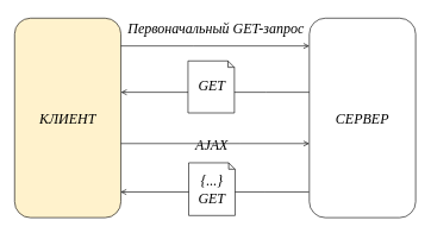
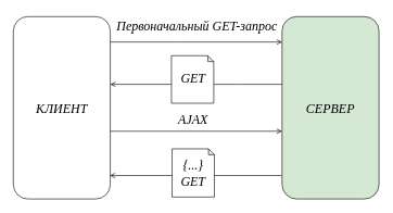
  <mxCell id="0" />
  <mxCell id="1" parent="0" />
- <mxCell id="2" value="КЛИЕНТ" style="rounded=1;whiteSpace=wrap;html=1;fontFamily=Gost type A regular;fontStyle=2;fontSource=https%3A%2F%2Fwebfonts.pro%2Flight-fonts%2F123-gost_type_a.html;fontSize=20;fillColor=#fff2cc;" parent="1" vertex="1"><mxGeometry x="20" y="25" width="149" height="280" as="geometry" /></mxCell>
- <mxCell id="3" value="СЕРВЕР" style="rounded=1;whiteSpace=wrap;html=1;fontFamily=Gost type A regular;fontStyle=2;fontSource=https%3A%2F%2Fwebfonts.pro%2Flight-fonts%2F123-gost_type_a.html;fontSize=20;" parent="1" vertex="1"><mxGeometry x="433" y="25" width="149" height="280" as="geometry" /></mxCell>
+ <mxCell id="2" value="КЛИЕНТ" style="rounded=1;whiteSpace=wrap;html=1;fontFamily=Gost type A regular;fontStyle=2;fontSource=https%3A%2F%2Fwebfonts.pro%2Flight-fonts%2F123-gost_type_a.html;fontSize=20;" parent="1" vertex="1"><mxGeometry x="20" y="25" width="149" height="280" as="geometry" /></mxCell>
+ <mxCell id="3" value="СЕРВЕР" style="rounded=1;whiteSpace=wrap;html=1;fontFamily=Gost type A regular;fontStyle=2;fontSource=https%3A%2F%2Fwebfonts.pro%2Flight-fonts%2F123-gost_type_a.html;fontSize=20;fillColor=#d5e8d4;" parent="1" vertex="1"><mxGeometry x="433" y="25" width="149" height="280" as="geometry" /></mxCell>
  <mxCell id="4" value="" style="endArrow=open;html=1;rounded=0;edgeStyle=orthogonalEdgeStyle;endFill=0;fontFamily=Gost type A regular;fontStyle=2;fontSource=https%3A%2F%2Fwebfonts.pro%2Flight-fonts%2F123-gost_type_a.html;fontSize=20;" parent="1" source="2" target="3" edge="1"><mxGeometry width="50" height="50" relative="1" as="geometry"><mxPoint x="283" y="160" as="sourcePoint" /><mxPoint x="333" y="110" as="targetPoint" /><Array as="points"><mxPoint x="270" y="64" /><mxPoint x="270" y="64" /></Array></mxGeometry></mxCell>
  <mxCell id="5" value="Первоначальный GET-запрос" style="text;html=1;align=center;verticalAlign=middle;resizable=0;points=[];autosize=1;strokeColor=none;fillColor=none;fontFamily=Gost type A regular;fontStyle=2;fontSource=https%3A%2F%2Fwebfonts.pro%2Flight-fonts%2F123-gost_type_a.html;fontSize=20;" parent="1" vertex="1"><mxGeometry x="169" y="20" width="265" height="36" as="geometry" /></mxCell>
  <mxCell id="6" value="" style="endArrow=open;html=1;rounded=0;edgeStyle=orthogonalEdgeStyle;endFill=0;fontFamily=Gost type A regular;fontStyle=2;fontSource=https%3A%2F%2Fwebfonts.pro%2Flight-fonts%2F123-gost_type_a.html;fontSize=20;" parent="1" source="2" target="3" edge="1"><mxGeometry width="50" height="50" relative="1" as="geometry"><mxPoint x="169" y="187" as="sourcePoint" /><mxPoint x="433" y="187" as="targetPoint" /><Array as="points"><mxPoint x="335" y="201" /><mxPoint x="335" y="201" /></Array></mxGeometry></mxCell>
- <mxCell id="7" value="AJAX" style="text;html=1;align=center;verticalAlign=middle;resizable=0;points=[];autosize=1;strokeColor=none;fillColor=none;fontFamily=Gost type A regular;fontStyle=2;fontSource=https%3A%2F%2Fwebfonts.pro%2Flight-fonts%2F123-gost_type_a.html;fontSize=20;" parent="1" vertex="1"><mxGeometry x="264" y="185" width="64" height="36" as="geometry" /></mxCell>
+ <mxCell id="7" value="AJAX" style="text;html=1;align=center;verticalAlign=middle;resizable=0;points=[];autosize=1;strokeColor=none;fillColor=none;fontFamily=Gost type A regular;fontStyle=2;fontSource=https%3A%2F%2Fwebfonts.pro%2Flight-fonts%2F123-gost_type_a.html;fontSize=20;" parent="1" vertex="1"><mxGeometry x="264" y="165" width="64" height="36" as="geometry" /></mxCell>
  <mxCell id="8" value="" style="endArrow=open;html=1;rounded=0;edgeStyle=orthogonalEdgeStyle;endFill=0;fontFamily=Gost type A regular;fontStyle=2;fontSource=https%3A%2F%2Fwebfonts.pro%2Flight-fonts%2F123-gost_type_a.html;fontSize=20;" parent="1" edge="1"><mxGeometry width="50" height="50" relative="1" as="geometry"><mxPoint x="432.5" y="269" as="sourcePoint" /><mxPoint x="168.5" y="269" as="targetPoint" /><Array as="points"><mxPoint x="371.5" y="269" /><mxPoint x="371.5" y="269" /></Array></mxGeometry></mxCell>
  <mxCell id="9" value="" style="group;fontFamily=Gost type A regular;fontStyle=2;fontSource=https%3A%2F%2Fwebfonts.pro%2Flight-fonts%2F123-gost_type_a.html;fontSize=20;" parent="1" vertex="1" connectable="0"><mxGeometry x="264" y="228" width="75" height="74" as="geometry" /></mxCell>
  <mxCell id="10" value="" style="shape=note;whiteSpace=wrap;html=1;backgroundOutline=1;darkOpacity=0.05;size=9;fontFamily=Gost type A regular;fontStyle=2;fontSource=https%3A%2F%2Fwebfonts.pro%2Flight-fonts%2F123-gost_type_a.html;fontSize=20;" parent="9" vertex="1"><mxGeometry width="65" height="74" as="geometry" /></mxCell>
  <mxCell id="11" value="{...}&lt;br style=&quot;font-size: 20px;&quot;&gt;GET" style="text;html=1;align=center;verticalAlign=middle;resizable=0;points=[];autosize=1;strokeColor=none;fillColor=none;fontFamily=Gost type A regular;fontStyle=2;fontSource=https%3A%2F%2Fwebfonts.pro%2Flight-fonts%2F123-gost_type_a.html;fontSize=20;" parent="9" vertex="1"><mxGeometry x="-0.004" y="6.996" width="65" height="60" as="geometry" /></mxCell>
  <mxCell id="12" value="" style="endArrow=open;html=1;rounded=0;edgeStyle=orthogonalEdgeStyle;endFill=0;fontFamily=Gost type A regular;fontStyle=2;fontSource=https%3A%2F%2Fwebfonts.pro%2Flight-fonts%2F123-gost_type_a.html;fontSize=20;" parent="1" source="3" target="2" edge="1"><mxGeometry width="50" height="50" relative="1" as="geometry"><mxPoint x="590" y="153" as="sourcePoint" /><mxPoint x="440" y="84" as="targetPoint" /><Array as="points"><mxPoint x="372" y="129" /><mxPoint x="372" y="129" /></Array></mxGeometry></mxCell>
  <mxCell id="13" value="" style="group;fontFamily=Gost type A regular;fontStyle=2;fontSource=https%3A%2F%2Fwebfonts.pro%2Flight-fonts%2F123-gost_type_a.html;fontSize=20;" parent="1" vertex="1" connectable="0"><mxGeometry x="263" y="85" width="75" height="73" as="geometry" /></mxCell>
  <mxCell id="14" value="" style="shape=note;whiteSpace=wrap;html=1;backgroundOutline=1;darkOpacity=0.05;size=9;fontFamily=Gost type A regular;fontStyle=2;fontSource=https%3A%2F%2Fwebfonts.pro%2Flight-fonts%2F123-gost_type_a.html;fontSize=20;" parent="13" vertex="1"><mxGeometry width="65" height="73" as="geometry" /></mxCell>
  <mxCell id="15" value="GET" style="text;html=1;align=center;verticalAlign=middle;resizable=0;points=[];autosize=1;strokeColor=none;fillColor=none;fontFamily=Gost type A regular;fontStyle=2;fontSource=https%3A%2F%2Fwebfonts.pro%2Flight-fonts%2F123-gost_type_a.html;fontSize=20;" parent="13" vertex="1"><mxGeometry x="-2.998" y="16.002" width="71" height="36" as="geometry" /></mxCell>
